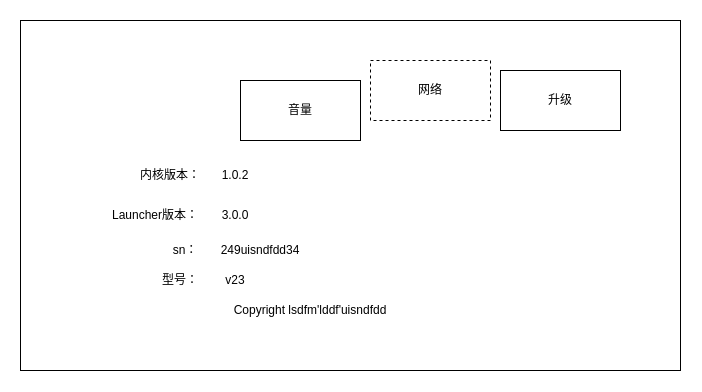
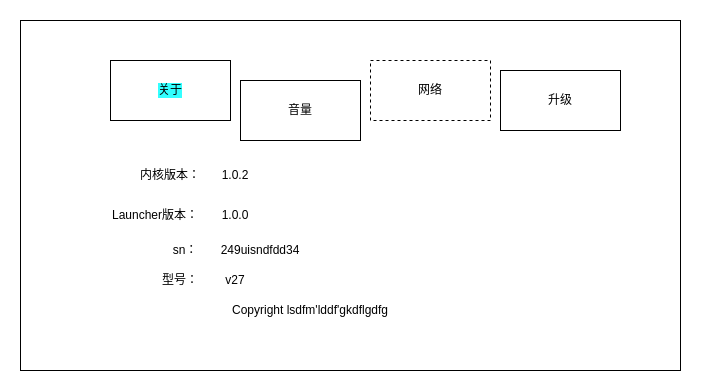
  <mxCell id="0" />
  <mxCell id="1" parent="0" />
  <mxCell id="2" value="" style="rounded=0;whiteSpace=wrap;html=1;" vertex="1" parent="1"><mxGeometry x="20" y="20" width="660" height="350" as="geometry" /></mxCell>
+ <mxCell id="3" value="关于" style="rounded=0;whiteSpace=wrap;html=1;labelBackgroundColor=#33FFFF;" vertex="1" parent="1"><mxGeometry x="110" y="60" width="120" height="60" as="geometry" /></mxCell>
  <mxCell id="4" value="网络" style="rounded=0;whiteSpace=wrap;html=1;dashed=1;" vertex="1" parent="1"><mxGeometry x="370" y="60" width="120" height="60" as="geometry" /></mxCell>
  <mxCell id="5" value="升级" style="rounded=0;whiteSpace=wrap;html=1;" vertex="1" parent="1"><mxGeometry x="500" y="70" width="120" height="60" as="geometry" /></mxCell>
  <mxCell id="6" value="音量" style="rounded=0;whiteSpace=wrap;html=1;" vertex="1" parent="1"><mxGeometry x="240" y="80" width="120" height="60" as="geometry" /></mxCell>
  <mxCell id="7" value="内核版本：" style="text;html=1;align=center;verticalAlign=middle;whiteSpace=wrap;rounded=0;" vertex="1" parent="1"><mxGeometry x="125" y="160" width="90" height="30" as="geometry" /></mxCell>
  <mxCell id="8" value="1.0.2" style="text;html=1;align=center;verticalAlign=middle;whiteSpace=wrap;rounded=0;" vertex="1" parent="1"><mxGeometry x="190" y="160" width="90" height="30" as="geometry" /></mxCell>
  <mxCell id="9" value="Launcher版本：" style="text;html=1;align=center;verticalAlign=middle;whiteSpace=wrap;rounded=0;" vertex="1" parent="1"><mxGeometry x="110" y="200" width="90" height="30" as="geometry" /></mxCell>
- <mxCell id="10" value="3.0.0" style="text;html=1;align=center;verticalAlign=middle;whiteSpace=wrap;rounded=0;" vertex="1" parent="1"><mxGeometry x="190" y="200" width="90" height="30" as="geometry" /></mxCell>
+ <mxCell id="10" value="1.0.0" style="text;html=1;align=center;verticalAlign=middle;whiteSpace=wrap;rounded=0;" vertex="1" parent="1"><mxGeometry x="190" y="200" width="90" height="30" as="geometry" /></mxCell>
  <mxCell id="11" value="sn：" style="text;html=1;align=center;verticalAlign=middle;whiteSpace=wrap;rounded=0;" vertex="1" parent="1"><mxGeometry x="140" y="235" width="90" height="30" as="geometry" /></mxCell>
  <mxCell id="12" value="249uisndfdd34" style="text;html=1;align=center;verticalAlign=middle;whiteSpace=wrap;rounded=0;" vertex="1" parent="1"><mxGeometry x="215" y="235" width="90" height="30" as="geometry" /></mxCell>
  <mxCell id="13" value="型号：" style="text;html=1;align=center;verticalAlign=middle;whiteSpace=wrap;rounded=0;" vertex="1" parent="1"><mxGeometry x="135" y="265" width="90" height="30" as="geometry" /></mxCell>
- <mxCell id="14" value="v23" style="text;html=1;align=center;verticalAlign=middle;whiteSpace=wrap;rounded=0;" vertex="1" parent="1"><mxGeometry x="190" y="265" width="90" height="30" as="geometry" /></mxCell>
- <mxCell id="15" value="Copyright lsdfm'lddf'uisndfdd" style="text;html=1;align=center;verticalAlign=middle;whiteSpace=wrap;rounded=0;" vertex="1" parent="1"><mxGeometry x="120" y="295" width="380" height="30" as="geometry" /></mxCell>
+ <mxCell id="14" value="v27" style="text;html=1;align=center;verticalAlign=middle;whiteSpace=wrap;rounded=0;" vertex="1" parent="1"><mxGeometry x="190" y="265" width="90" height="30" as="geometry" /></mxCell>
+ <mxCell id="15" value="Copyright lsdfm'lddf'gkdflgdfg" style="text;html=1;align=center;verticalAlign=middle;whiteSpace=wrap;rounded=0;" vertex="1" parent="1"><mxGeometry x="120" y="295" width="380" height="30" as="geometry" /></mxCell>
